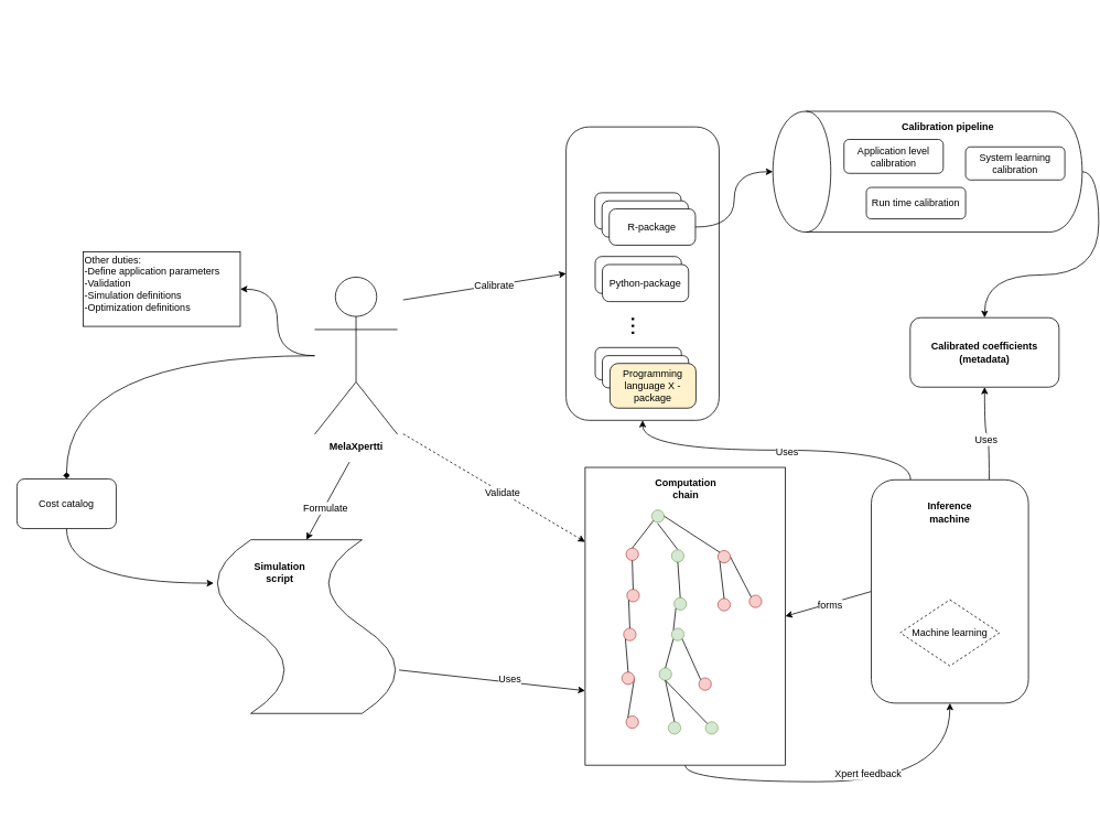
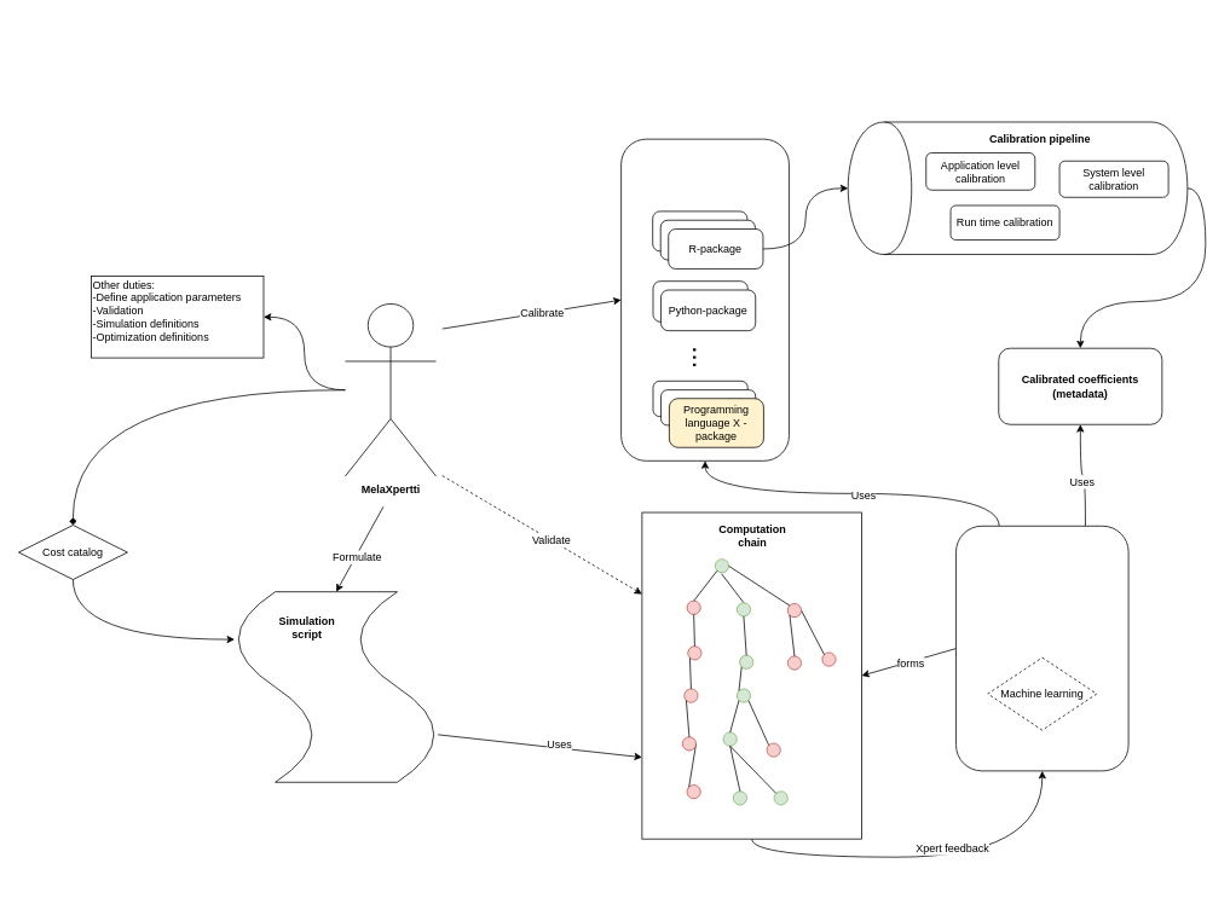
  <mxCell id="0" />
  <mxCell id="1" parent="0" />
  <mxCell id="2" value="" style="group;fillColor=#ffffff;fontStyle=1" parent="1" vertex="1" connectable="0"><mxGeometry x="1100" y="383.5" width="180" height="84" as="geometry" /></mxCell>
  <mxCell id="3" value="&lt;b&gt;Calibrated coefficients (metadata)&lt;/b&gt;" style="rounded=1;whiteSpace=wrap;html=1;fillColor=none;fontSize=12;" parent="2" vertex="1"><mxGeometry width="180" height="84" as="geometry" /></mxCell>
  <mxCell id="4" style="edgeStyle=none;rounded=0;orthogonalLoop=1;jettySize=auto;html=1;entryX=0;entryY=0.25;entryDx=0;entryDy=0;endArrow=classic;endFill=1;fontSize=12;exitX=1;exitY=1;exitDx=0;exitDy=0;dashed=1;" parent="1" target="46" edge="1"><mxGeometry relative="1" as="geometry"><mxPoint x="487" y="524" as="sourcePoint" /></mxGeometry></mxCell>
  <mxCell id="5" value="Validate" style="text;html=1;resizable=0;points=[];align=center;verticalAlign=middle;labelBackgroundColor=#ffffff;fontSize=12;" parent="4" vertex="1" connectable="0"><mxGeometry x="0.088" relative="1" as="geometry"><mxPoint as="offset" /></mxGeometry></mxCell>
  <mxCell id="6" style="edgeStyle=none;rounded=0;orthogonalLoop=1;jettySize=auto;html=1;entryX=0;entryY=0.5;entryDx=0;entryDy=0;entryPerimeter=0;endArrow=classic;endFill=1;fontSize=12;exitX=0.45;exitY=1.004;exitDx=0;exitDy=0;exitPerimeter=0;" parent="1" target="32" edge="1"><mxGeometry relative="1" as="geometry"><mxPoint x="422" y="558" as="sourcePoint" /></mxGeometry></mxCell>
  <mxCell id="7" value="Muodostaa" style="text;html=1;resizable=0;points=[];align=center;verticalAlign=middle;labelBackgroundColor=#ffffff;fontSize=12;" parent="6" vertex="1" connectable="0"><mxGeometry x="0.244" y="-1" relative="1" as="geometry"><mxPoint x="-7.5" y="172.5" as="offset" /></mxGeometry></mxCell>
  <mxCell id="8" value="Formulate" style="text;html=1;resizable=0;points=[];align=center;verticalAlign=middle;labelBackgroundColor=#ffffff;fontSize=12;" parent="6" vertex="1" connectable="0"><mxGeometry x="0.176" y="1" relative="1" as="geometry"><mxPoint as="offset" /></mxGeometry></mxCell>
  <mxCell id="9" style="rounded=0;orthogonalLoop=1;jettySize=auto;html=1;entryX=0;entryY=0.5;entryDx=0;entryDy=0;strokeColor=#000000;fontSize=12;exitX=1;exitY=0;exitDx=0;exitDy=0;" parent="1" target="20" edge="1"><mxGeometry relative="1" as="geometry"><mxPoint x="487" y="362" as="sourcePoint" /></mxGeometry></mxCell>
  <mxCell id="10" value="Calibrate" style="text;html=1;resizable=0;points=[];align=center;verticalAlign=middle;labelBackgroundColor=#ffffff;fontSize=12;" parent="9" vertex="1" connectable="0"><mxGeometry x="0.115" relative="1" as="geometry"><mxPoint as="offset" /></mxGeometry></mxCell>
  <mxCell id="11" style="edgeStyle=orthogonalEdgeStyle;curved=1;rounded=0;orthogonalLoop=1;jettySize=auto;html=1;entryX=0.5;entryY=0;entryDx=0;entryDy=0;strokeColor=#000000;endArrow=diamond;" parent="1" source="13" target="87" edge="1"><mxGeometry relative="1" as="geometry" /></mxCell>
  <mxCell id="12" style="edgeStyle=orthogonalEdgeStyle;curved=1;rounded=0;orthogonalLoop=1;jettySize=auto;html=1;strokeColor=#000000;" parent="1" source="13" target="88" edge="1"><mxGeometry relative="1" as="geometry" /></mxCell>
  <mxCell id="13" value="MelaXpertti" style="shape=umlActor;verticalLabelPosition=bottom;labelBackgroundColor=#ffffff;verticalAlign=top;html=1;outlineConnect=0;fontSize=12;fontStyle=1" parent="1" vertex="1"><mxGeometry x="380" y="334.5" width="100" height="190" as="geometry" /></mxCell>
  <mxCell id="14" style="edgeStyle=none;rounded=0;orthogonalLoop=1;jettySize=auto;html=1;exitX=0;exitY=0.5;exitDx=0;exitDy=0;entryX=1;entryY=0.5;entryDx=0;entryDy=0;endArrow=classic;endFill=1;fontSize=12;" parent="1" source="40" target="46" edge="1"><mxGeometry relative="1" as="geometry" /></mxCell>
  <mxCell id="15" value="forms" style="text;html=1;resizable=0;points=[];align=center;verticalAlign=middle;labelBackgroundColor=#ffffff;fontSize=12;" parent="14" vertex="1" connectable="0"><mxGeometry x="0.248" y="-2" relative="1" as="geometry"><mxPoint x="15" as="offset" /></mxGeometry></mxCell>
  <mxCell id="16" style="rounded=0;orthogonalLoop=1;jettySize=auto;html=1;exitX=0.75;exitY=0;exitDx=0;exitDy=0;exitPerimeter=0;entryX=0;entryY=0.75;entryDx=0;entryDy=0;fontSize=12;" parent="1" source="32" target="46" edge="1"><mxGeometry relative="1" as="geometry"><mxPoint x="555.5" y="978.5" as="sourcePoint" /></mxGeometry></mxCell>
  <mxCell id="17" value="Uses" style="text;html=1;resizable=0;points=[];align=center;verticalAlign=middle;labelBackgroundColor=#ffffff;fontSize=12;" parent="16" vertex="1" connectable="0"><mxGeometry x="0.182" y="4" relative="1" as="geometry"><mxPoint as="offset" /></mxGeometry></mxCell>
  <mxCell id="18" value="" style="group" parent="1" vertex="1" connectable="0"><mxGeometry x="602" y="153" width="267" height="370" as="geometry" /></mxCell>
  <mxCell id="19" value="" style="group;fillColor=#ffffff;" parent="18" vertex="1" connectable="0"><mxGeometry x="81.983" y="-10.165" width="185.017" height="354.753" as="geometry" /></mxCell>
  <mxCell id="20" value="" style="rounded=1;whiteSpace=wrap;html=1;fillColor=none;" parent="19" vertex="1"><mxGeometry y="10" width="185.017" height="354.753" as="geometry" /></mxCell>
  <mxCell id="21" value="&lt;div&gt;Python-paketti&lt;/div&gt;" style="rounded=1;whiteSpace=wrap;html=1;arcSize=18;" parent="19" vertex="1"><mxGeometry x="35.179" y="166.656" width="104.235" height="44.831" as="geometry" /></mxCell>
  <mxCell id="22" value="&lt;div&gt;R-paketti&lt;/div&gt;" style="rounded=1;whiteSpace=wrap;html=1;arcSize=18;" parent="19" vertex="1"><mxGeometry x="34.745" y="89.663" width="104.235" height="43.857" as="geometry" /></mxCell>
  <mxCell id="23" value="&lt;div&gt;Kieli_X-paketti&lt;/div&gt;" style="rounded=1;whiteSpace=wrap;html=1;arcSize=18;" parent="19" vertex="1"><mxGeometry x="35.179" y="276.785" width="104.235" height="38.984" as="geometry" /></mxCell>
  <mxCell id="24" value="&lt;font style=&quot;font-size: 30px&quot;&gt;...&lt;/font&gt;" style="text;html=1;strokeColor=none;fillColor=none;align=center;verticalAlign=middle;whiteSpace=wrap;rounded=0;rotation=90;" parent="19" vertex="1"><mxGeometry x="72.53" y="240.725" width="34.745" height="19.492" as="geometry" /></mxCell>
  <mxCell id="25" value="&lt;div&gt;R-paketti&lt;/div&gt;" style="rounded=1;whiteSpace=wrap;html=1;arcSize=18;" parent="19" vertex="1"><mxGeometry x="43.431" y="99.409" width="104.235" height="43.857" as="geometry" /></mxCell>
  <mxCell id="26" value="R-package" style="rounded=1;whiteSpace=wrap;html=1;arcSize=18;" parent="19" vertex="1"><mxGeometry x="52.117" y="109.155" width="104.235" height="43.857" as="geometry" /></mxCell>
  <mxCell id="27" value="&lt;div&gt;Kieli_X-paketti&lt;/div&gt;" style="rounded=1;whiteSpace=wrap;html=1;arcSize=18;" parent="19" vertex="1"><mxGeometry x="43.865" y="286.531" width="104.235" height="38.984" as="geometry" /></mxCell>
  <mxCell id="28" value="Programming language X -package" style="rounded=1;whiteSpace=wrap;html=1;arcSize=18;fillColor=#fff2cc;" parent="19" vertex="1"><mxGeometry x="53" y="296" width="104" height="54" as="geometry" /></mxCell>
  <mxCell id="29" value="&lt;div&gt;Python-package&lt;br&gt;&lt;/div&gt;" style="rounded=1;whiteSpace=wrap;html=1;arcSize=18;" parent="19" vertex="1"><mxGeometry x="43.865" y="176.402" width="104.235" height="44.831" as="geometry" /></mxCell>
  <mxCell id="30" value="" style="group" parent="1" vertex="1" connectable="0"><mxGeometry x="265" y="645" width="210" height="224" as="geometry" /></mxCell>
  <mxCell id="31" value="" style="group;fontSize=12;" parent="30" vertex="1" connectable="0"><mxGeometry width="210" height="224" as="geometry" /></mxCell>
  <mxCell id="32" value="" style="shape=tape;whiteSpace=wrap;html=1;strokeWidth=1;fillColor=#ffffff;gradientColor=none;fontSize=12;rotation=90;" parent="31" vertex="1"><mxGeometry width="210" height="224" as="geometry" /></mxCell>
  <mxCell id="33" value="Simulation script" style="text;html=1;strokeColor=none;fillColor=none;align=center;verticalAlign=middle;whiteSpace=wrap;rounded=0;fontSize=12;fontStyle=1" parent="31" vertex="1"><mxGeometry x="53" y="37" width="40" height="20" as="geometry" /></mxCell>
  <mxCell id="34" style="edgeStyle=orthogonalEdgeStyle;curved=1;rounded=0;orthogonalLoop=1;jettySize=auto;html=1;exitX=0.75;exitY=0;exitDx=0;exitDy=0;strokeColor=#000000;fontSize=12;" parent="1" source="40" target="3" edge="1"><mxGeometry relative="1" as="geometry" /></mxCell>
  <mxCell id="35" value="Uses" style="text;html=1;resizable=0;points=[];align=center;verticalAlign=middle;labelBackgroundColor=#ffffff;fontSize=12;" parent="34" vertex="1" connectable="0"><mxGeometry x="-0.169" y="4" relative="1" as="geometry"><mxPoint as="offset" /></mxGeometry></mxCell>
  <mxCell id="36" style="edgeStyle=orthogonalEdgeStyle;curved=1;rounded=0;orthogonalLoop=1;jettySize=auto;html=1;exitX=0.25;exitY=0;exitDx=0;exitDy=0;strokeColor=#000000;fontSize=12;" parent="1" source="40" target="20" edge="1"><mxGeometry relative="1" as="geometry" /></mxCell>
  <mxCell id="37" value="Uses" style="text;html=1;resizable=0;points=[];align=center;verticalAlign=middle;labelBackgroundColor=#ffffff;fontSize=12;" parent="36" vertex="1" connectable="0"><mxGeometry x="-0.062" y="2" relative="1" as="geometry"><mxPoint as="offset" /></mxGeometry></mxCell>
  <mxCell id="38" value="" style="group" parent="1" vertex="1" connectable="0"><mxGeometry x="1053" y="579.5" width="190" height="270" as="geometry" /></mxCell>
  <mxCell id="39" value="" style="group" parent="38" vertex="1" connectable="0"><mxGeometry width="190" height="270" as="geometry" /></mxCell>
  <mxCell id="40" value="" style="rounded=1;whiteSpace=wrap;html=1;strokeWidth=1;fontSize=12;" parent="39" vertex="1"><mxGeometry width="190" height="270" as="geometry" /></mxCell>
- <mxCell id="41" value="Inference machine" style="text;html=1;strokeColor=none;fillColor=none;align=center;verticalAlign=middle;whiteSpace=wrap;rounded=0;fontSize=12;fontStyle=1" parent="39" vertex="1"><mxGeometry x="75" y="29" width="40" height="20" as="geometry" /></mxCell>
  <mxCell id="42" value="Machine learning" style="rhombus;whiteSpace=wrap;html=1;strokeWidth=1;fillColor=#ffffff;gradientColor=none;fontSize=12;dashed=1;" parent="39" vertex="1"><mxGeometry x="35" y="145" width="120" height="80" as="geometry" /></mxCell>
  <mxCell id="43" style="edgeStyle=orthogonalEdgeStyle;curved=1;rounded=0;orthogonalLoop=1;jettySize=auto;html=1;exitX=0.5;exitY=1;exitDx=0;exitDy=0;entryX=0.5;entryY=1;entryDx=0;entryDy=0;strokeColor=#000000;fontSize=32;" parent="1" source="46" target="40" edge="1"><mxGeometry relative="1" as="geometry" /></mxCell>
  <mxCell id="44" value="Xpert feedback" style="text;html=1;resizable=0;points=[];align=center;verticalAlign=middle;labelBackgroundColor=#ffffff;fontSize=12;" parent="43" vertex="1" connectable="0"><mxGeometry x="0.102" y="10" relative="1" as="geometry"><mxPoint as="offset" /></mxGeometry></mxCell>
  <mxCell id="45" value="" style="group;fontSize=12;" parent="1" vertex="1" connectable="0"><mxGeometry x="707" y="564.5" width="242" height="403" as="geometry" /></mxCell>
  <mxCell id="46" value="" style="rounded=0;whiteSpace=wrap;html=1;strokeWidth=1;fillColor=#ffffff;gradientColor=none;fontSize=12;" parent="45" vertex="1"><mxGeometry width="242" height="360" as="geometry" /></mxCell>
  <mxCell id="47" value="" style="group;rotation=0;fontSize=12;" parent="45" vertex="1" connectable="0"><mxGeometry x="44.5" y="51.5" width="169.5" height="271" as="geometry" /></mxCell>
  <mxCell id="48" value="" style="group;rotation=0;fontSize=12;" parent="47" vertex="1" connectable="0"><mxGeometry width="169.5" height="271" as="geometry" /></mxCell>
  <mxCell id="49" value="" style="group;rotation=0;fontSize=12;" parent="48" vertex="1" connectable="0"><mxGeometry width="169.5" height="271" as="geometry" /></mxCell>
  <mxCell id="50" style="edgeStyle=none;rounded=0;orthogonalLoop=1;jettySize=auto;html=1;entryX=0.5;entryY=0;entryDx=0;entryDy=0;endArrow=none;endFill=0;fontSize=12;" parent="49" target="54" edge="1"><mxGeometry relative="1" as="geometry"><mxPoint x="43" y="16" as="sourcePoint" /></mxGeometry></mxCell>
  <mxCell id="51" value="" style="ellipse;whiteSpace=wrap;html=1;aspect=fixed;strokeWidth=1;fillColor=#d5e8d4;fontSize=12;rotation=0;strokeColor=#82b366;" parent="49" vertex="1"><mxGeometry x="36" width="15" height="15" as="geometry" /></mxCell>
  <mxCell id="52" value="" style="ellipse;whiteSpace=wrap;html=1;aspect=fixed;strokeWidth=1;fillColor=#f8cecc;fontSize=12;rotation=0;strokeColor=#b85450;" parent="49" vertex="1"><mxGeometry x="5" y="46" width="15" height="15" as="geometry" /></mxCell>
  <mxCell id="53" style="edgeStyle=none;rounded=0;orthogonalLoop=1;jettySize=auto;html=1;exitX=0;exitY=1;exitDx=0;exitDy=0;entryX=0.5;entryY=0;entryDx=0;entryDy=0;endArrow=none;endFill=0;fontSize=12;" parent="49" source="51" target="52" edge="1"><mxGeometry relative="1" as="geometry" /></mxCell>
  <mxCell id="54" value="" style="ellipse;whiteSpace=wrap;html=1;aspect=fixed;strokeWidth=1;fillColor=#d5e8d4;fontSize=12;rotation=0;strokeColor=#82b366;" parent="49" vertex="1"><mxGeometry x="60" y="48" width="15" height="15" as="geometry" /></mxCell>
  <mxCell id="55" value="" style="ellipse;whiteSpace=wrap;html=1;aspect=fixed;strokeWidth=1;fillColor=#f8cecc;fontSize=12;rotation=0;strokeColor=#b85450;" parent="49" vertex="1"><mxGeometry x="6" y="96" width="15" height="15" as="geometry" /></mxCell>
  <mxCell id="56" style="edgeStyle=none;rounded=0;orthogonalLoop=1;jettySize=auto;html=1;exitX=0.5;exitY=1;exitDx=0;exitDy=0;entryX=0.5;entryY=0;entryDx=0;entryDy=0;endArrow=none;endFill=0;fontSize=12;" parent="49" source="52" target="55" edge="1"><mxGeometry relative="1" as="geometry" /></mxCell>
  <mxCell id="57" value="" style="ellipse;whiteSpace=wrap;html=1;aspect=fixed;strokeWidth=1;fillColor=#d5e8d4;fontSize=12;rotation=0;strokeColor=#82b366;" parent="49" vertex="1"><mxGeometry x="63" y="106" width="15" height="15" as="geometry" /></mxCell>
  <mxCell id="58" style="edgeStyle=none;rounded=0;orthogonalLoop=1;jettySize=auto;html=1;exitX=0.5;exitY=1;exitDx=0;exitDy=0;entryX=0.5;entryY=0;entryDx=0;entryDy=0;endArrow=none;endFill=0;fontSize=12;" parent="49" source="54" target="57" edge="1"><mxGeometry relative="1" as="geometry" /></mxCell>
  <mxCell id="59" value="" style="ellipse;whiteSpace=wrap;html=1;aspect=fixed;strokeWidth=1;fillColor=#f8cecc;fontSize=12;rotation=0;strokeColor=#b85450;" parent="49" vertex="1"><mxGeometry x="2" y="143" width="15" height="15" as="geometry" /></mxCell>
  <mxCell id="60" style="edgeStyle=none;rounded=0;orthogonalLoop=1;jettySize=auto;html=1;exitX=0;exitY=1;exitDx=0;exitDy=0;entryX=0.5;entryY=0;entryDx=0;entryDy=0;endArrow=none;endFill=0;fontSize=12;" parent="49" source="55" target="59" edge="1"><mxGeometry relative="1" as="geometry" /></mxCell>
  <mxCell id="61" value="" style="ellipse;whiteSpace=wrap;html=1;aspect=fixed;strokeWidth=1;fillColor=#d5e8d4;fontSize=12;rotation=0;strokeColor=#82b366;" parent="49" vertex="1"><mxGeometry x="60" y="143" width="15" height="15" as="geometry" /></mxCell>
  <mxCell id="62" style="edgeStyle=none;rounded=0;orthogonalLoop=1;jettySize=auto;html=1;exitX=0;exitY=1;exitDx=0;exitDy=0;endArrow=none;endFill=0;fontSize=12;entryX=0;entryY=0;entryDx=0;entryDy=0;" parent="49" source="57" target="61" edge="1"><mxGeometry relative="1" as="geometry"><mxPoint x="65" y="139" as="targetPoint" /></mxGeometry></mxCell>
  <mxCell id="63" value="" style="ellipse;whiteSpace=wrap;html=1;aspect=fixed;strokeWidth=1;fillColor=#d5e8d4;fontSize=12;rotation=0;strokeColor=#82b366;" parent="49" vertex="1"><mxGeometry x="45" y="191" width="15" height="15" as="geometry" /></mxCell>
  <mxCell id="64" style="edgeStyle=none;rounded=0;orthogonalLoop=1;jettySize=auto;html=1;exitX=0;exitY=1;exitDx=0;exitDy=0;entryX=0.5;entryY=0;entryDx=0;entryDy=0;endArrow=none;endFill=0;fontSize=12;" parent="49" source="61" target="63" edge="1"><mxGeometry relative="1" as="geometry" /></mxCell>
  <mxCell id="65" value="" style="ellipse;whiteSpace=wrap;html=1;aspect=fixed;strokeWidth=1;fillColor=#f8cecc;fontSize=12;rotation=0;strokeColor=#b85450;" parent="49" vertex="1"><mxGeometry x="93" y="203" width="15" height="15" as="geometry" /></mxCell>
  <mxCell id="66" style="edgeStyle=none;rounded=0;orthogonalLoop=1;jettySize=auto;html=1;exitX=1;exitY=1;exitDx=0;exitDy=0;entryX=0;entryY=0;entryDx=0;entryDy=0;endArrow=none;endFill=0;fontSize=12;" parent="49" source="61" target="65" edge="1"><mxGeometry relative="1" as="geometry" /></mxCell>
  <mxCell id="67" value="" style="ellipse;whiteSpace=wrap;html=1;aspect=fixed;strokeWidth=1;fillColor=#f8cecc;fontSize=12;rotation=0;strokeColor=#b85450;" parent="49" vertex="1"><mxGeometry x="154" y="103" width="15" height="15" as="geometry" /></mxCell>
  <mxCell id="68" style="edgeStyle=none;rounded=0;orthogonalLoop=1;jettySize=auto;html=1;exitX=1;exitY=0.5;exitDx=0;exitDy=0;entryX=0;entryY=0;entryDx=0;entryDy=0;endArrow=none;endFill=0;fontSize=12;" parent="49" source="69" target="67" edge="1"><mxGeometry relative="1" as="geometry" /></mxCell>
  <mxCell id="69" value="" style="ellipse;whiteSpace=wrap;html=1;aspect=fixed;strokeWidth=1;fillColor=#f8cecc;fontSize=12;rotation=0;strokeColor=#b85450;" parent="49" vertex="1"><mxGeometry x="116" y="49" width="15" height="15" as="geometry" /></mxCell>
  <mxCell id="70" style="edgeStyle=none;rounded=0;orthogonalLoop=1;jettySize=auto;html=1;exitX=1;exitY=0.5;exitDx=0;exitDy=0;entryX=0;entryY=0;entryDx=0;entryDy=0;endArrow=none;endFill=0;fontSize=12;" parent="49" source="51" target="69" edge="1"><mxGeometry relative="1" as="geometry" /></mxCell>
  <mxCell id="71" value="" style="ellipse;whiteSpace=wrap;html=1;aspect=fixed;strokeWidth=1;fillColor=#f8cecc;fontSize=12;rotation=0;strokeColor=#b85450;" parent="49" vertex="1"><mxGeometry x="116" y="107" width="15" height="15" as="geometry" /></mxCell>
  <mxCell id="72" style="edgeStyle=none;rounded=0;orthogonalLoop=1;jettySize=auto;html=1;exitX=0;exitY=1;exitDx=0;exitDy=0;entryX=0.5;entryY=0;entryDx=0;entryDy=0;endArrow=none;endFill=0;fontSize=12;" parent="49" source="69" target="71" edge="1"><mxGeometry relative="1" as="geometry" /></mxCell>
  <mxCell id="73" value="" style="ellipse;whiteSpace=wrap;html=1;aspect=fixed;strokeWidth=1;fillColor=#f8cecc;fontSize=12;rotation=0;strokeColor=#b85450;" parent="49" vertex="1"><mxGeometry x="5" y="249" width="15" height="15" as="geometry" /></mxCell>
  <mxCell id="74" value="" style="ellipse;whiteSpace=wrap;html=1;aspect=fixed;strokeWidth=1;fillColor=#d5e8d4;fontSize=12;rotation=0;strokeColor=#82b366;" parent="49" vertex="1"><mxGeometry x="56" y="256" width="15" height="15" as="geometry" /></mxCell>
  <mxCell id="75" style="edgeStyle=none;rounded=0;orthogonalLoop=1;jettySize=auto;html=1;exitX=0.5;exitY=1;exitDx=0;exitDy=0;entryX=0.5;entryY=0;entryDx=0;entryDy=0;endArrow=none;endFill=0;fontSize=12;" parent="49" source="63" target="74" edge="1"><mxGeometry relative="1" as="geometry" /></mxCell>
  <mxCell id="76" value="" style="ellipse;whiteSpace=wrap;html=1;aspect=fixed;strokeWidth=1;fillColor=#d5e8d4;fontSize=12;rotation=0;strokeColor=#82b366;" parent="49" vertex="1"><mxGeometry x="101" y="256" width="15" height="15" as="geometry" /></mxCell>
  <mxCell id="77" style="edgeStyle=none;rounded=0;orthogonalLoop=1;jettySize=auto;html=1;exitX=0.5;exitY=1;exitDx=0;exitDy=0;entryX=0;entryY=0;entryDx=0;entryDy=0;endArrow=none;endFill=0;fontSize=12;" parent="49" source="63" target="76" edge="1"><mxGeometry relative="1" as="geometry" /></mxCell>
  <mxCell id="78" style="edgeStyle=none;rounded=0;orthogonalLoop=1;jettySize=auto;html=1;exitX=1;exitY=0.5;exitDx=0;exitDy=0;entryX=0;entryY=0;entryDx=0;entryDy=0;endArrow=none;endFill=0;fontSize=12;" parent="49" source="79" target="73" edge="1"><mxGeometry relative="1" as="geometry" /></mxCell>
  <mxCell id="79" value="" style="ellipse;whiteSpace=wrap;html=1;aspect=fixed;strokeWidth=1;fillColor=#f8cecc;fontSize=12;rotation=0;strokeColor=#b85450;" parent="49" vertex="1"><mxGeometry y="196" width="15" height="15" as="geometry" /></mxCell>
  <mxCell id="80" style="edgeStyle=none;rounded=0;orthogonalLoop=1;jettySize=auto;html=1;exitX=0;exitY=1;exitDx=0;exitDy=0;entryX=0.5;entryY=0;entryDx=0;entryDy=0;endArrow=none;endFill=0;fontSize=12;" parent="49" source="59" target="79" edge="1"><mxGeometry relative="1" as="geometry" /></mxCell>
  <mxCell id="81" value="Computation chain" style="text;html=1;strokeColor=none;fillColor=none;align=center;verticalAlign=middle;whiteSpace=wrap;rounded=0;fontSize=12;fontStyle=1" parent="45" vertex="1"><mxGeometry x="101.5" y="15.5" width="40" height="20" as="geometry" /></mxCell>
  <mxCell id="82" style="edgeStyle=orthogonalEdgeStyle;curved=1;rounded=0;orthogonalLoop=1;jettySize=auto;html=1;exitX=1;exitY=0.5;exitDx=0;exitDy=0;entryX=0.5;entryY=0;entryDx=0;entryDy=0;" parent="1" source="26" target="84" edge="1"><mxGeometry relative="1" as="geometry"><mxPoint x="1013" y="225" as="targetPoint" /></mxGeometry></mxCell>
  <mxCell id="83" style="edgeStyle=orthogonalEdgeStyle;curved=1;rounded=0;orthogonalLoop=1;jettySize=auto;html=1;exitX=0.5;exitY=1;exitDx=0;exitDy=0;entryX=0.5;entryY=0;entryDx=0;entryDy=0;strokeColor=#000000;" parent="1" source="84" target="3" edge="1"><mxGeometry relative="1" as="geometry" /></mxCell>
  <mxCell id="84" value="" style="shape=cylinder;whiteSpace=wrap;html=1;boundedLbl=1;backgroundOutline=1;fillColor=#ffffff;rotation=-90;" parent="1" vertex="1"><mxGeometry x="1048" y="20" width="146" height="374" as="geometry" /></mxCell>
  <mxCell id="85" value="Calibration pipeline" style="text;html=1;resizable=0;points=[];autosize=1;align=left;verticalAlign=top;spacingTop=-4;fontStyle=1" parent="1" vertex="1"><mxGeometry x="1088" y="143" width="120" height="20" as="geometry" /></mxCell>
  <mxCell id="86" style="edgeStyle=orthogonalEdgeStyle;curved=1;rounded=0;orthogonalLoop=1;jettySize=auto;html=1;exitX=0.5;exitY=1;exitDx=0;exitDy=0;entryX=0.25;entryY=1;entryDx=0;entryDy=0;entryPerimeter=0;strokeColor=#000000;" parent="1" source="87" target="32" edge="1"><mxGeometry relative="1" as="geometry" /></mxCell>
- <mxCell id="87" value="Cost catalog" style="rounded=1;whiteSpace=wrap;html=1;strokeColor=#000000;fillColor=#ffffff;" parent="1" vertex="1"><mxGeometry x="20" y="578.5" width="120" height="60" as="geometry" /></mxCell>
+ <mxCell id="87" value="Cost catalog" style="rhombus;whiteSpace=wrap;html=1;strokeColor=#000000;fillColor=#ffffff;" parent="1" vertex="1"><mxGeometry x="20" y="578.5" width="120" height="60" as="geometry" /></mxCell>
  <mxCell id="88" value="&lt;div&gt;Other duties:&lt;/div&gt;&lt;div&gt;-Define application parameters&lt;br&gt;&lt;/div&gt;&lt;div&gt;-Validation&lt;/div&gt;&lt;div&gt;-Simulation definitions&lt;br&gt;&lt;/div&gt;&lt;div&gt;-Optimization definitions&lt;br&gt;&lt;/div&gt;&lt;div&gt;&lt;br&gt;&lt;/div&gt;" style="text;html=1;resizable=0;points=[];autosize=1;align=left;verticalAlign=top;spacingTop=-4;strokeColor=#000000;" parent="1" vertex="1"><mxGeometry x="100" y="304" width="190" height="90" as="geometry" /></mxCell>
- <mxCell id="89" value="System learning calibration" style="rounded=1;whiteSpace=wrap;html=1;strokeColor=#000000;fillColor=#ffffff;" parent="1" vertex="1"><mxGeometry x="1167" y="177" width="120" height="40" as="geometry" /></mxCell>
+ <mxCell id="89" value="System level calibration" style="rounded=1;whiteSpace=wrap;html=1;strokeColor=#000000;fillColor=#ffffff;" parent="1" vertex="1"><mxGeometry x="1167" y="177" width="120" height="40" as="geometry" /></mxCell>
  <mxCell id="90" value="Run time calibration" style="rounded=1;whiteSpace=wrap;html=1;strokeColor=#000000;fillColor=#ffffff;" parent="1" vertex="1"><mxGeometry x="1047" y="226" width="120" height="38" as="geometry" /></mxCell>
  <mxCell id="91" value="Application level calibration" style="rounded=1;whiteSpace=wrap;html=1;strokeColor=#000000;fillColor=#ffffff;" parent="1" vertex="1"><mxGeometry x="1020" y="168" width="120" height="41" as="geometry" /></mxCell>
